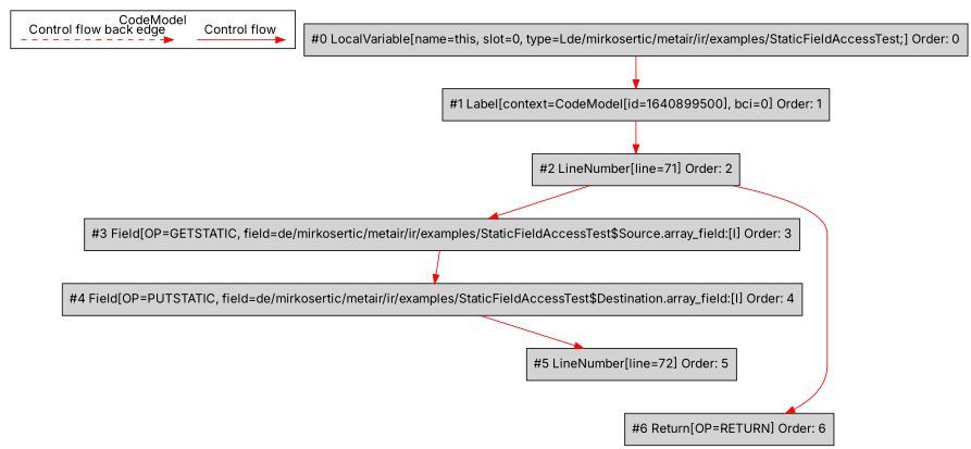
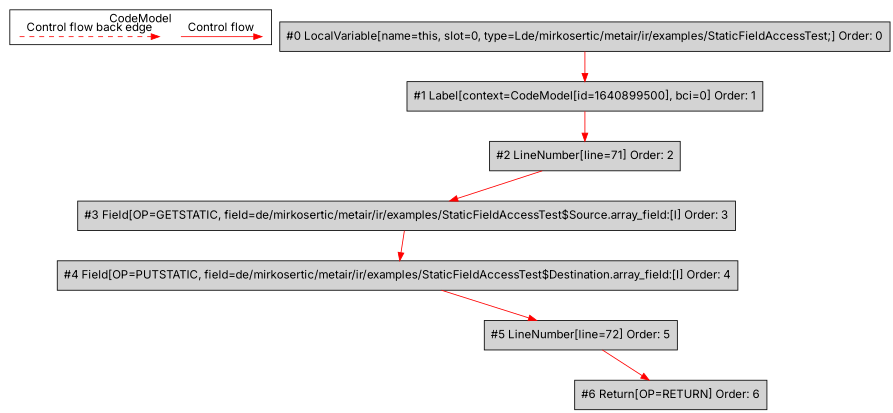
  digraph {
    fontname=Inter
    ordering=in
    node [fontname=Inter shape=box style=filled fillcolor=lightgrey]
    edge [color=red fontname=Inter]
    c0 [shape=point style=invis fillcolor=""]
    c1 [shape=point style=invis fillcolor=""]
    c2 [shape=point style=invis fillcolor=""]
    c3 [shape=point style=invis fillcolor=""]
    n5 [label="#0 LocalVariable[name=this, slot=0, type=Lde/mirkosertic/metair/ir/examples/StaticFieldAccessTest;] Order: 0"]
    n6 [label="#1 Label[context=CodeModel[id=1640899500], bci=0] Order: 1"]
    n7 [label="#2 LineNumber[line=71] Order: 2"]
    n8 [label="#3 Field[OP=GETSTATIC, field=de/mirkosertic/metair/ir/examples/StaticFieldAccessTest$Source.array_field:[I] Order: 3"]
    n9 [label="#4 Field[OP=PUTSTATIC, field=de/mirkosertic/metair/ir/examples/StaticFieldAccessTest$Destination.array_field:[I] Order: 4"]
    n10 [label="#5 LineNumber[line=72] Order: 5"]
    n11 [label="#6 Return[OP=RETURN] Order: 6"]
    subgraph cluster_1 {
      label=CodeModel
      subgraph sub_2 {
        label=Legend
        rank=same
        c0
        c1
        c2
        c3
      }
    }
    c0 -> c1 [label="Control flow" style=solid]
    c2 -> c3 [label="Control flow back edge" style=dashed]
    n5 -> n6
    n6 -> n7
    n7 -> n8
    n8 -> n9
    n9 -> n10
-   n7 -> n11
+   n10 -> n11
  }
